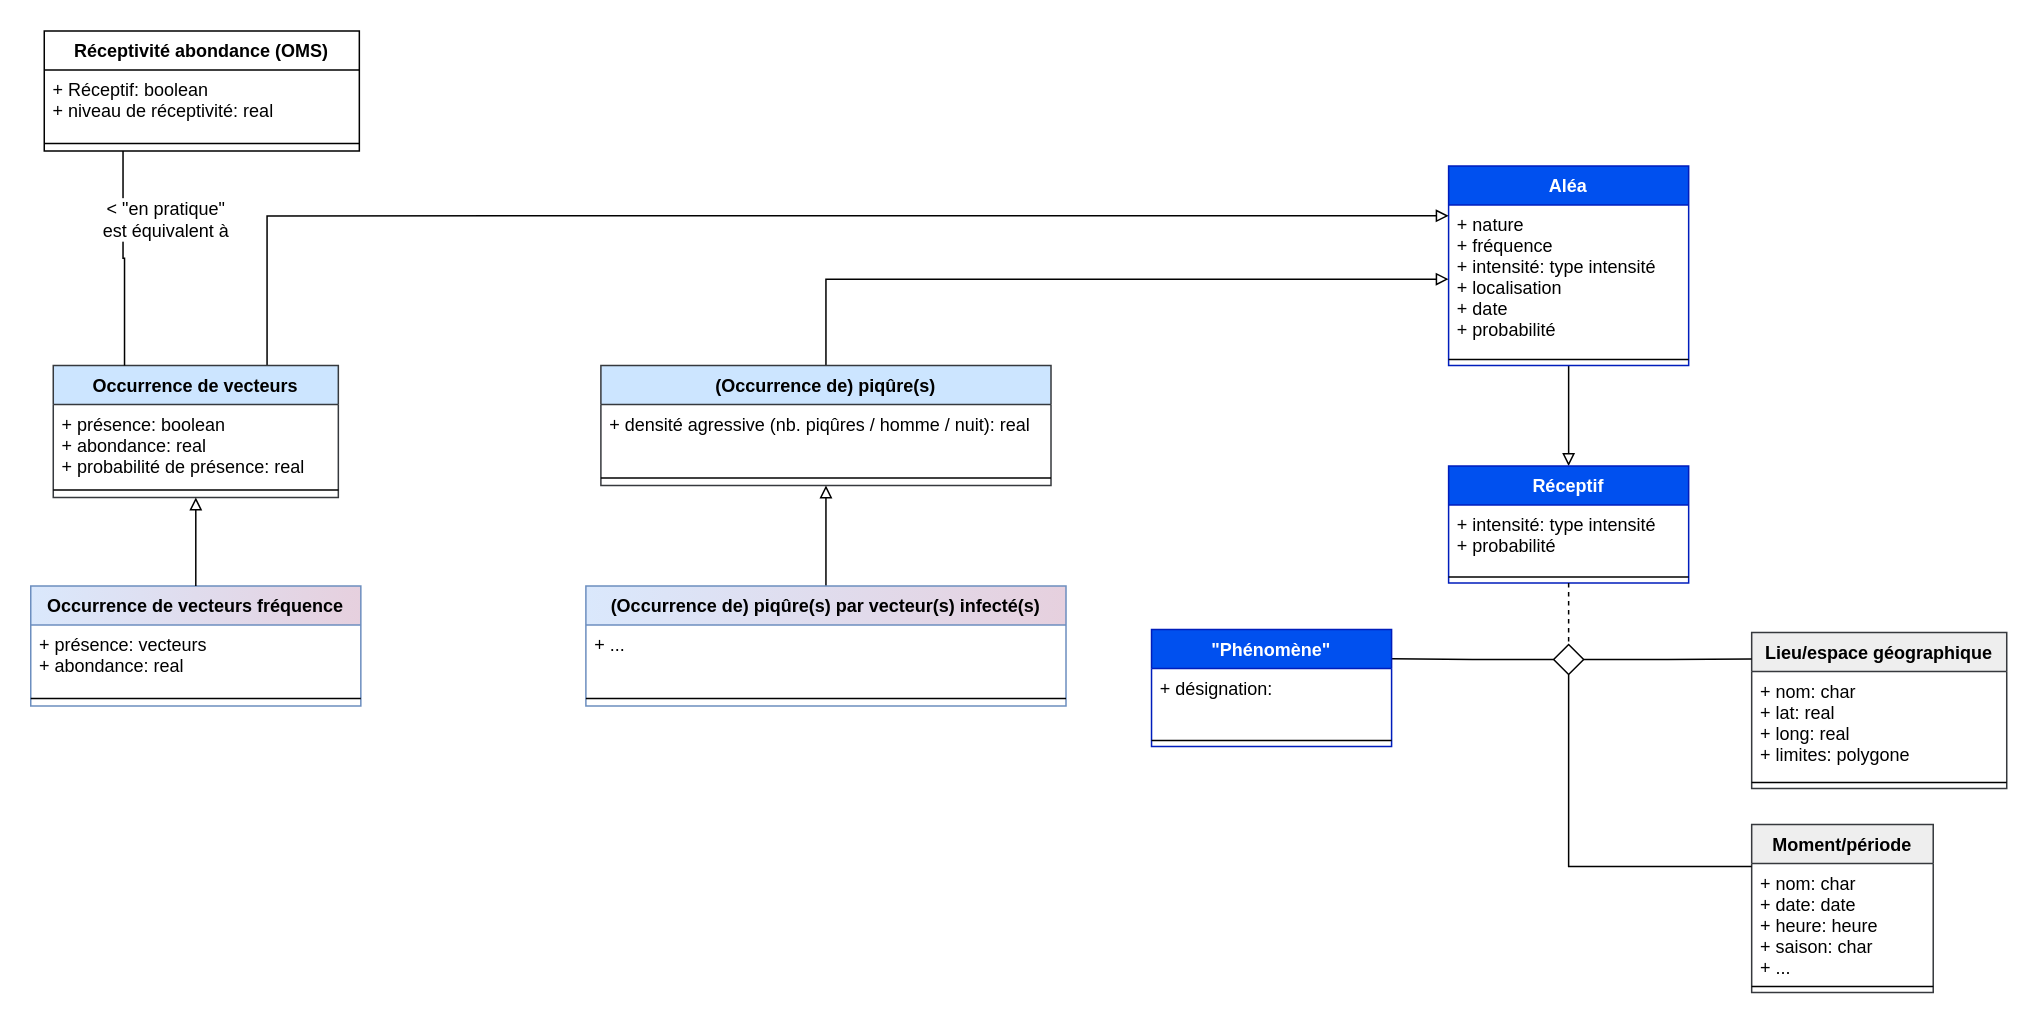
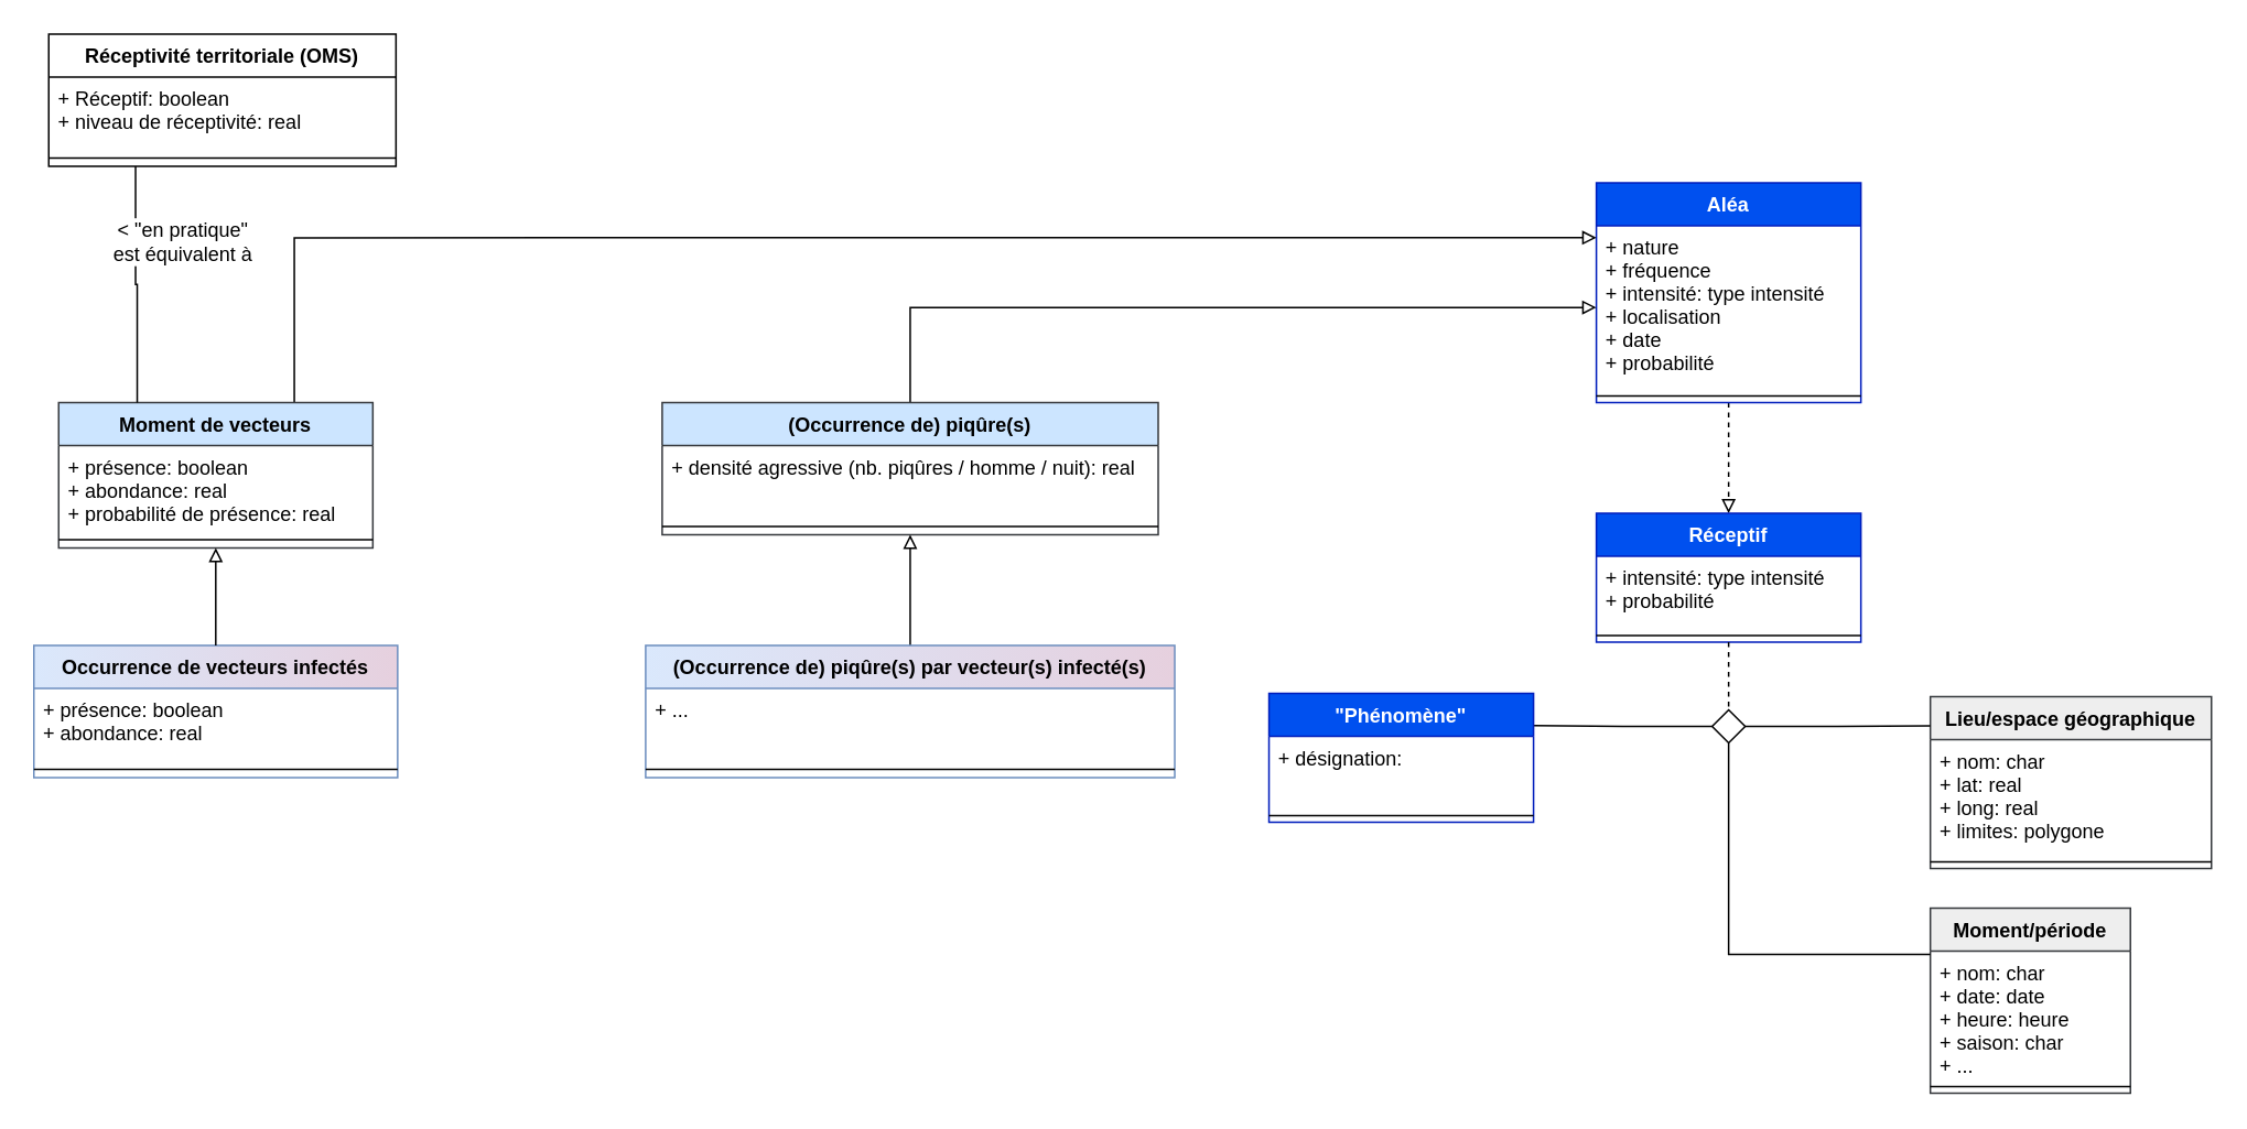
  <mxCell id="0" />
  <mxCell id="1" parent="0" />
- <mxCell id="2" style="edgeStyle=orthogonalEdgeStyle;rounded=0;orthogonalLoop=1;jettySize=auto;html=1;exitX=0.5;exitY=1;exitDx=0;exitDy=0;entryX=0.5;entryY=0;entryDx=0;entryDy=0;endArrow=block;endFill=0;" edge="1" parent="1" source="3" target="37"><mxGeometry relative="1" as="geometry" /></mxCell>
+ <mxCell id="2" style="edgeStyle=orthogonalEdgeStyle;rounded=0;orthogonalLoop=1;jettySize=auto;html=1;exitX=0.5;exitY=1;exitDx=0;exitDy=0;entryX=0.5;entryY=0;entryDx=0;entryDy=0;endArrow=block;endFill=0;dashed=1;" edge="1" parent="1" source="3" target="37"><mxGeometry relative="1" as="geometry" /></mxCell>
  <mxCell id="3" value="Aléa" style="swimlane;fontStyle=1;align=center;verticalAlign=top;childLayout=stackLayout;horizontal=1;startSize=26;horizontalStack=0;resizeParent=1;resizeParentMax=0;resizeLast=0;collapsible=1;marginBottom=0;fillColor=#0050ef;strokeColor=#001DBC;fontColor=#ffffff;" vertex="1" parent="1"><mxGeometry x="965" y="110" width="160" height="133" as="geometry" /></mxCell>
  <mxCell id="4" value="+ nature&#10;+ fréquence&#10;+ intensité: type intensité&#10;+ localisation&#10;+ date&#10;+ probabilité" style="text;strokeColor=none;fillColor=none;align=left;verticalAlign=top;spacingLeft=4;spacingRight=4;overflow=hidden;rotatable=0;points=[[0,0.5],[1,0.5]];portConstraint=eastwest;" vertex="1" parent="3"><mxGeometry y="26" width="160" height="99" as="geometry" /></mxCell>
  <mxCell id="5" value="" style="line;strokeWidth=1;fillColor=none;align=left;verticalAlign=middle;spacingTop=-1;spacingLeft=3;spacingRight=3;rotatable=0;labelPosition=right;points=[];portConstraint=eastwest;" vertex="1" parent="3"><mxGeometry y="125" width="160" height="8" as="geometry" /></mxCell>
  <mxCell id="6" style="edgeStyle=orthogonalEdgeStyle;rounded=0;orthogonalLoop=1;jettySize=auto;html=1;exitX=0.75;exitY=0;exitDx=0;exitDy=0;entryX=0;entryY=0.25;entryDx=0;entryDy=0;endArrow=block;endFill=0;" edge="1" parent="1" source="8" target="3"><mxGeometry relative="1" as="geometry"><mxPoint x="612" y="238" as="targetPoint" /></mxGeometry></mxCell>
  <mxCell id="7" style="edgeStyle=orthogonalEdgeStyle;rounded=0;orthogonalLoop=1;jettySize=auto;html=1;exitX=0;exitY=0.5;exitDx=0;exitDy=0;entryX=1;entryY=0.25;entryDx=0;entryDy=0;endArrow=none;endFill=0;startArrow=none;" edge="1" parent="1" source="36" target="40"><mxGeometry relative="1" as="geometry"><mxPoint x="662" y="97" as="targetPoint" /><mxPoint x="832" y="797" as="sourcePoint" /></mxGeometry></mxCell>
- <mxCell id="8" value="Occurrence de vecteurs" style="swimlane;fontStyle=1;align=center;verticalAlign=top;childLayout=stackLayout;horizontal=1;startSize=26;horizontalStack=0;resizeParent=1;resizeParentMax=0;resizeLast=0;collapsible=1;marginBottom=0;fillColor=#cce5ff;strokeColor=#36393d;" vertex="1" parent="1"><mxGeometry x="35" y="243" width="190" height="88" as="geometry" /></mxCell>
+ <mxCell id="8" value="Moment de vecteurs" style="swimlane;fontStyle=1;align=center;verticalAlign=top;childLayout=stackLayout;horizontal=1;startSize=26;horizontalStack=0;resizeParent=1;resizeParentMax=0;resizeLast=0;collapsible=1;marginBottom=0;fillColor=#cce5ff;strokeColor=#36393d;" vertex="1" parent="1"><mxGeometry x="35" y="243" width="190" height="88" as="geometry" /></mxCell>
  <mxCell id="9" value="+ présence: boolean&#10;+ abondance: real&#10;+ probabilité de présence: real" style="text;strokeColor=none;fillColor=none;align=left;verticalAlign=top;spacingLeft=4;spacingRight=4;overflow=hidden;rotatable=0;points=[[0,0.5],[1,0.5]];portConstraint=eastwest;" vertex="1" parent="8"><mxGeometry y="26" width="190" height="52" as="geometry" /></mxCell>
  <mxCell id="10" value="" style="line;strokeWidth=1;fillColor=none;align=left;verticalAlign=middle;spacingTop=-1;spacingLeft=3;spacingRight=3;rotatable=0;labelPosition=right;points=[];portConstraint=eastwest;" vertex="1" parent="8"><mxGeometry y="78" width="190" height="10" as="geometry" /></mxCell>
  <mxCell id="11" value="Lieu/espace géographique" style="swimlane;fontStyle=1;align=center;verticalAlign=top;childLayout=stackLayout;horizontal=1;startSize=26;horizontalStack=0;resizeParent=1;resizeParentMax=0;resizeLast=0;collapsible=1;marginBottom=0;fillColor=#eeeeee;strokeColor=#36393d;" vertex="1" parent="1"><mxGeometry x="1167" y="421" width="170" height="104" as="geometry"><mxRectangle x="600" y="310" width="90" height="26" as="alternateBounds" /></mxGeometry></mxCell>
  <mxCell id="12" value="+ nom: char&#10;+ lat: real&#10;+ long: real&#10;+ limites: polygone" style="text;strokeColor=none;fillColor=none;align=left;verticalAlign=top;spacingLeft=4;spacingRight=4;overflow=hidden;rotatable=0;points=[[0,0.5],[1,0.5]];portConstraint=eastwest;" vertex="1" parent="11"><mxGeometry y="26" width="170" height="70" as="geometry" /></mxCell>
  <mxCell id="13" value="" style="line;strokeWidth=1;fillColor=none;align=left;verticalAlign=middle;spacingTop=-1;spacingLeft=3;spacingRight=3;rotatable=0;labelPosition=right;points=[];portConstraint=eastwest;" vertex="1" parent="11"><mxGeometry y="96" width="170" height="8" as="geometry" /></mxCell>
- <mxCell id="14" value="Réceptivité abondance (OMS)" style="swimlane;fontStyle=1;align=center;verticalAlign=top;childLayout=stackLayout;horizontal=1;startSize=26;horizontalStack=0;resizeParent=1;resizeParentMax=0;resizeLast=0;collapsible=1;marginBottom=0;" vertex="1" parent="1"><mxGeometry x="29" y="20" width="210" height="80" as="geometry"><mxRectangle x="600" y="310" width="90" height="26" as="alternateBounds" /></mxGeometry></mxCell>
+ <mxCell id="14" value="Réceptivité territoriale (OMS)" style="swimlane;fontStyle=1;align=center;verticalAlign=top;childLayout=stackLayout;horizontal=1;startSize=26;horizontalStack=0;resizeParent=1;resizeParentMax=0;resizeLast=0;collapsible=1;marginBottom=0;" vertex="1" parent="1"><mxGeometry x="29" y="20" width="210" height="80" as="geometry"><mxRectangle x="600" y="310" width="90" height="26" as="alternateBounds" /></mxGeometry></mxCell>
  <mxCell id="15" value="+ Réceptif: boolean&#10;+ niveau de réceptivité: real &#10;" style="text;strokeColor=none;fillColor=none;align=left;verticalAlign=top;spacingLeft=4;spacingRight=4;overflow=hidden;rotatable=0;points=[[0,0.5],[1,0.5]];portConstraint=eastwest;" vertex="1" parent="14"><mxGeometry y="26" width="210" height="44" as="geometry" /></mxCell>
  <mxCell id="16" value="" style="line;strokeWidth=1;fillColor=none;align=left;verticalAlign=middle;spacingTop=-1;spacingLeft=3;spacingRight=3;rotatable=0;labelPosition=right;points=[];portConstraint=eastwest;" vertex="1" parent="14"><mxGeometry y="70" width="210" height="10" as="geometry" /></mxCell>
  <mxCell id="17" style="edgeStyle=orthogonalEdgeStyle;rounded=0;orthogonalLoop=1;jettySize=auto;html=1;entryX=0.25;entryY=0;entryDx=0;entryDy=0;fontFamily=Helvetica;fontSize=12;endArrow=none;endFill=0;exitX=0.25;exitY=1;exitDx=0;exitDy=0;" edge="1" parent="1" source="14" target="8"><mxGeometry relative="1" as="geometry" /></mxCell>
  <mxCell id="18" value="&amp;lt; &quot;en pratique&quot;&lt;br&gt;est équivalent à" style="edgeLabel;html=1;align=center;verticalAlign=middle;resizable=0;points=[];fontSize=12;fontFamily=Helvetica;" vertex="1" connectable="0" parent="17"><mxGeometry x="-0.379" relative="1" as="geometry"><mxPoint x="28" as="offset" /></mxGeometry></mxCell>
- <mxCell id="19" value="Occurrence de vecteurs fréquence" style="swimlane;fontStyle=1;align=center;verticalAlign=top;childLayout=stackLayout;horizontal=1;startSize=26;horizontalStack=0;resizeParent=1;resizeParentMax=0;resizeLast=0;collapsible=1;marginBottom=0;fillColor=#dae8fc;strokeColor=#6c8ebf;gradientDirection=east;gradientColor=#E6D0DE;" vertex="1" parent="1"><mxGeometry x="20" y="390" width="220" height="80" as="geometry" /></mxCell>
- <mxCell id="20" value="+ présence: vecteurs&#10;+ abondance: real" style="text;strokeColor=none;fillColor=none;align=left;verticalAlign=top;spacingLeft=4;spacingRight=4;overflow=hidden;rotatable=0;points=[[0,0.5],[1,0.5]];portConstraint=eastwest;" vertex="1" parent="19"><mxGeometry y="26" width="220" height="44" as="geometry" /></mxCell>
+ <mxCell id="19" value="Occurrence de vecteurs infectés" style="swimlane;fontStyle=1;align=center;verticalAlign=top;childLayout=stackLayout;horizontal=1;startSize=26;horizontalStack=0;resizeParent=1;resizeParentMax=0;resizeLast=0;collapsible=1;marginBottom=0;fillColor=#dae8fc;strokeColor=#6c8ebf;gradientDirection=east;gradientColor=#E6D0DE;" vertex="1" parent="1"><mxGeometry x="20" y="390" width="220" height="80" as="geometry" /></mxCell>
+ <mxCell id="20" value="+ présence: boolean&#10;+ abondance: real" style="text;strokeColor=none;fillColor=none;align=left;verticalAlign=top;spacingLeft=4;spacingRight=4;overflow=hidden;rotatable=0;points=[[0,0.5],[1,0.5]];portConstraint=eastwest;" vertex="1" parent="19"><mxGeometry y="26" width="220" height="44" as="geometry" /></mxCell>
  <mxCell id="21" value="" style="line;strokeWidth=1;fillColor=none;align=left;verticalAlign=middle;spacingTop=-1;spacingLeft=3;spacingRight=3;rotatable=0;labelPosition=right;points=[];portConstraint=eastwest;" vertex="1" parent="19"><mxGeometry y="70" width="220" height="10" as="geometry" /></mxCell>
  <mxCell id="22" value="Moment/période" style="swimlane;fontStyle=1;align=center;verticalAlign=top;childLayout=stackLayout;horizontal=1;startSize=26;horizontalStack=0;resizeParent=1;resizeParentMax=0;resizeLast=0;collapsible=1;marginBottom=0;fillColor=#eeeeee;strokeColor=#36393d;" vertex="1" parent="1"><mxGeometry x="1167" y="549" width="121" height="112" as="geometry"><mxRectangle x="600" y="310" width="90" height="26" as="alternateBounds" /></mxGeometry></mxCell>
  <mxCell id="23" value="+ nom: char&#10;+ date: date&#10;+ heure: heure&#10;+ saison: char&#10;+ ..." style="text;strokeColor=none;fillColor=none;align=left;verticalAlign=top;spacingLeft=4;spacingRight=4;overflow=hidden;rotatable=0;points=[[0,0.5],[1,0.5]];portConstraint=eastwest;" vertex="1" parent="22"><mxGeometry y="26" width="121" height="78" as="geometry" /></mxCell>
  <mxCell id="24" value="" style="line;strokeWidth=1;fillColor=none;align=left;verticalAlign=middle;spacingTop=-1;spacingLeft=3;spacingRight=3;rotatable=0;labelPosition=right;points=[];portConstraint=eastwest;" vertex="1" parent="22"><mxGeometry y="104" width="121" height="8" as="geometry" /></mxCell>
  <mxCell id="25" style="edgeStyle=orthogonalEdgeStyle;rounded=0;orthogonalLoop=1;jettySize=auto;html=1;entryX=0.5;entryY=1;entryDx=0;entryDy=0;startArrow=none;startFill=0;endArrow=block;endFill=0;exitX=0.5;exitY=0;exitDx=0;exitDy=0;" edge="1" parent="1" source="19" target="8"><mxGeometry relative="1" as="geometry" /></mxCell>
  <mxCell id="26" style="edgeStyle=orthogonalEdgeStyle;rounded=0;orthogonalLoop=1;jettySize=auto;html=1;fontSize=17;fontColor=#EA6B66;startArrow=none;startFill=0;endArrow=block;endFill=0;entryX=0;entryY=0.5;entryDx=0;entryDy=0;exitX=0.5;exitY=0;exitDx=0;exitDy=0;" edge="1" parent="1" source="27" target="4"><mxGeometry relative="1" as="geometry"><mxPoint x="846.308" y="205.077" as="targetPoint" /></mxGeometry></mxCell>
  <mxCell id="27" value="(Occurrence de) piqûre(s)" style="swimlane;fontStyle=1;align=center;verticalAlign=top;childLayout=stackLayout;horizontal=1;startSize=26;horizontalStack=0;resizeParent=1;resizeParentMax=0;resizeLast=0;collapsible=1;marginBottom=0;fillColor=#cce5ff;strokeColor=#36393d;" vertex="1" parent="1"><mxGeometry x="400" y="243" width="300" height="80" as="geometry" /></mxCell>
  <mxCell id="28" value="+ densité agressive (nb. piqûres / homme / nuit): real" style="text;strokeColor=none;fillColor=none;align=left;verticalAlign=top;spacingLeft=4;spacingRight=4;overflow=hidden;rotatable=0;points=[[0,0.5],[1,0.5]];portConstraint=eastwest;" vertex="1" parent="27"><mxGeometry y="26" width="300" height="44" as="geometry" /></mxCell>
  <mxCell id="29" value="" style="line;strokeWidth=1;fillColor=none;align=left;verticalAlign=middle;spacingTop=-1;spacingLeft=3;spacingRight=3;rotatable=0;labelPosition=right;points=[];portConstraint=eastwest;" vertex="1" parent="27"><mxGeometry y="70" width="300" height="10" as="geometry" /></mxCell>
  <mxCell id="30" style="edgeStyle=orthogonalEdgeStyle;rounded=0;orthogonalLoop=1;jettySize=auto;html=1;exitX=0.5;exitY=0;exitDx=0;exitDy=0;entryX=0.5;entryY=1;entryDx=0;entryDy=0;fontSize=17;fontColor=#EA6B66;startArrow=none;startFill=0;endArrow=block;endFill=0;" edge="1" parent="1" source="31" target="27"><mxGeometry relative="1" as="geometry" /></mxCell>
  <mxCell id="31" value="(Occurrence de) piqûre(s) par vecteur(s) infecté(s)" style="swimlane;fontStyle=1;align=center;verticalAlign=top;childLayout=stackLayout;horizontal=1;startSize=26;horizontalStack=0;resizeParent=1;resizeParentMax=0;resizeLast=0;collapsible=1;marginBottom=0;fillColor=#dae8fc;strokeColor=#6c8ebf;gradientDirection=east;gradientColor=#E6D0DE;" vertex="1" parent="1"><mxGeometry x="390" y="390" width="320" height="80" as="geometry" /></mxCell>
  <mxCell id="32" value="+ ..." style="text;strokeColor=none;fillColor=none;align=left;verticalAlign=top;spacingLeft=4;spacingRight=4;overflow=hidden;rotatable=0;points=[[0,0.5],[1,0.5]];portConstraint=eastwest;" vertex="1" parent="31"><mxGeometry y="26" width="320" height="44" as="geometry" /></mxCell>
  <mxCell id="33" value="" style="line;strokeWidth=1;fillColor=none;align=left;verticalAlign=middle;spacingTop=-1;spacingLeft=3;spacingRight=3;rotatable=0;labelPosition=right;points=[];portConstraint=eastwest;" vertex="1" parent="31"><mxGeometry y="70" width="320" height="10" as="geometry" /></mxCell>
  <mxCell id="34" style="edgeStyle=orthogonalEdgeStyle;rounded=0;orthogonalLoop=1;jettySize=auto;html=1;fontSize=17;fontColor=#EA6B66;startArrow=none;startFill=0;endArrow=none;endFill=0;entryX=0;entryY=0.169;entryDx=0;entryDy=0;entryPerimeter=0;" edge="1" parent="1" source="36" target="11"><mxGeometry relative="1" as="geometry"><mxPoint x="1380" y="372" as="targetPoint" /></mxGeometry></mxCell>
  <mxCell id="35" style="edgeStyle=orthogonalEdgeStyle;rounded=0;orthogonalLoop=1;jettySize=auto;html=1;entryX=0;entryY=0.25;entryDx=0;entryDy=0;fontSize=17;fontColor=#EA6B66;startArrow=none;startFill=0;endArrow=none;endFill=0;exitX=0.5;exitY=1;exitDx=0;exitDy=0;exitPerimeter=0;" edge="1" parent="1" source="36" target="22"><mxGeometry relative="1" as="geometry" /></mxCell>
  <mxCell id="36" value="" style="rhombus;aspect=fixed;" vertex="1" parent="1"><mxGeometry x="1035" y="429" width="20" height="20" as="geometry" /></mxCell>
  <mxCell id="37" value="Réceptif" style="swimlane;fontStyle=1;align=center;verticalAlign=top;childLayout=stackLayout;horizontal=1;startSize=26;horizontalStack=0;resizeParent=1;resizeParentMax=0;resizeLast=0;collapsible=1;marginBottom=0;fillColor=#0050ef;strokeColor=#001DBC;fontColor=#ffffff;" vertex="1" parent="1"><mxGeometry x="965" y="310" width="160" height="78" as="geometry" /></mxCell>
  <mxCell id="38" value="+ intensité: type intensité&#10;+ probabilité" style="text;strokeColor=none;fillColor=none;align=left;verticalAlign=top;spacingLeft=4;spacingRight=4;overflow=hidden;rotatable=0;points=[[0,0.5],[1,0.5]];portConstraint=eastwest;" vertex="1" parent="37"><mxGeometry y="26" width="160" height="44" as="geometry" /></mxCell>
  <mxCell id="39" value="" style="line;strokeWidth=1;fillColor=none;align=left;verticalAlign=middle;spacingTop=-1;spacingLeft=3;spacingRight=3;rotatable=0;labelPosition=right;points=[];portConstraint=eastwest;" vertex="1" parent="37"><mxGeometry y="70" width="160" height="8" as="geometry" /></mxCell>
  <mxCell id="40" value="&quot;Phénomène&quot;" style="swimlane;fontStyle=1;align=center;verticalAlign=top;childLayout=stackLayout;horizontal=1;startSize=26;horizontalStack=0;resizeParent=1;resizeParentMax=0;resizeLast=0;collapsible=1;marginBottom=0;fillColor=#0050ef;strokeColor=#001DBC;fontColor=#ffffff;" vertex="1" parent="1"><mxGeometry x="767" y="419" width="160" height="78" as="geometry" /></mxCell>
  <mxCell id="41" value="+ désignation: " style="text;strokeColor=none;fillColor=none;align=left;verticalAlign=top;spacingLeft=4;spacingRight=4;overflow=hidden;rotatable=0;points=[[0,0.5],[1,0.5]];portConstraint=eastwest;" vertex="1" parent="40"><mxGeometry y="26" width="160" height="44" as="geometry" /></mxCell>
  <mxCell id="42" value="" style="line;strokeWidth=1;fillColor=none;align=left;verticalAlign=middle;spacingTop=-1;spacingLeft=3;spacingRight=3;rotatable=0;labelPosition=right;points=[];portConstraint=eastwest;" vertex="1" parent="40"><mxGeometry y="70" width="160" height="8" as="geometry" /></mxCell>
  <mxCell id="43" style="edgeStyle=orthogonalEdgeStyle;rounded=0;orthogonalLoop=1;jettySize=auto;html=1;entryX=0.5;entryY=0;entryDx=0;entryDy=0;endArrow=none;endFill=0;dashed=1;exitX=0.5;exitY=1;exitDx=0;exitDy=0;" edge="1" parent="1" source="37" target="36"><mxGeometry relative="1" as="geometry" /></mxCell>
